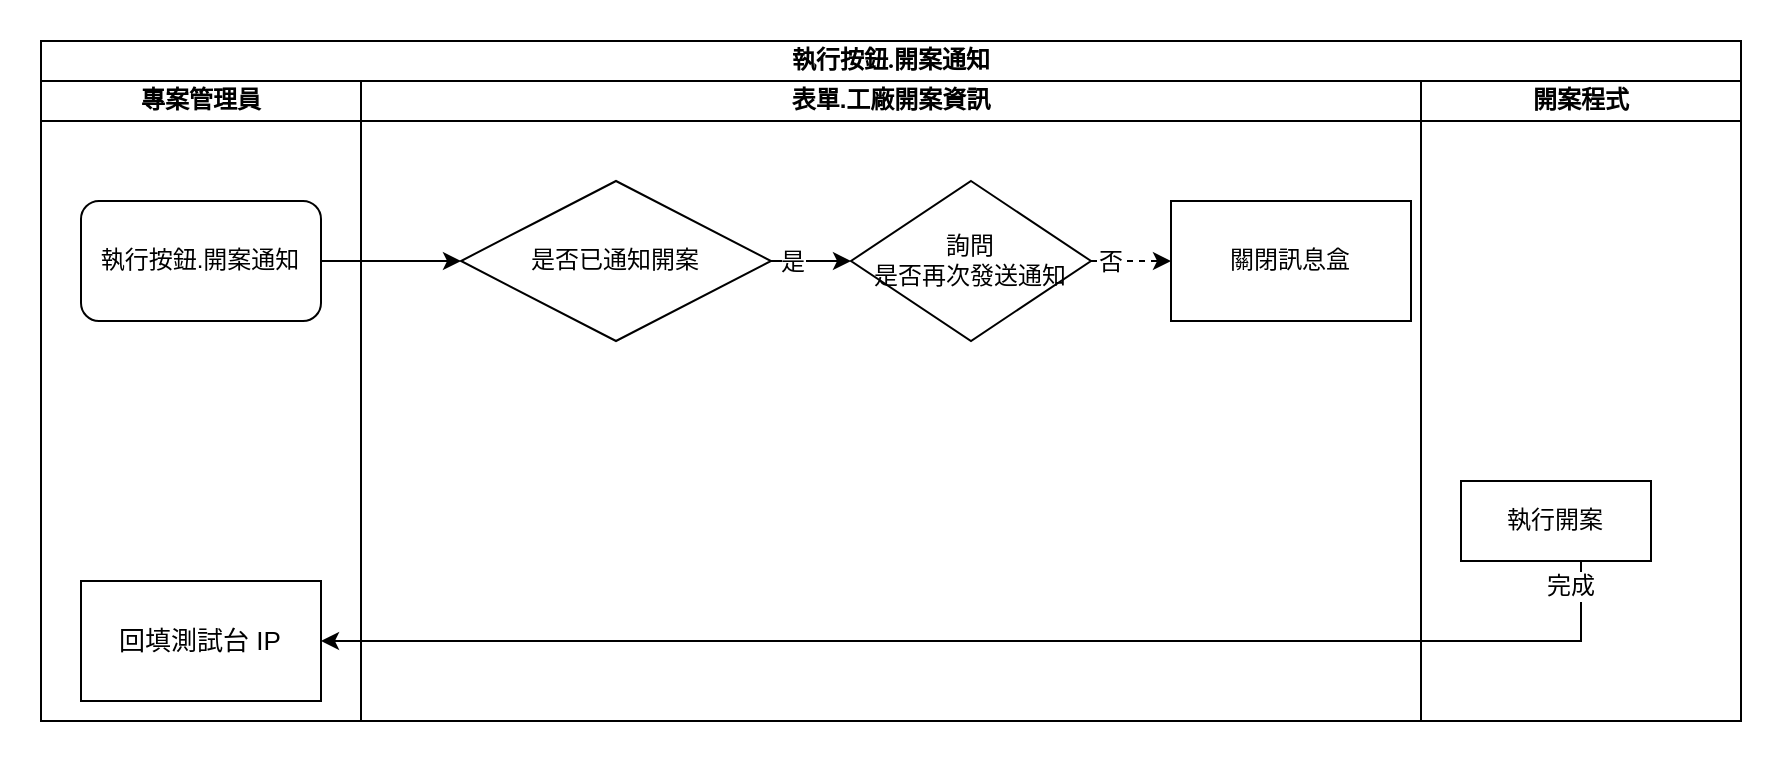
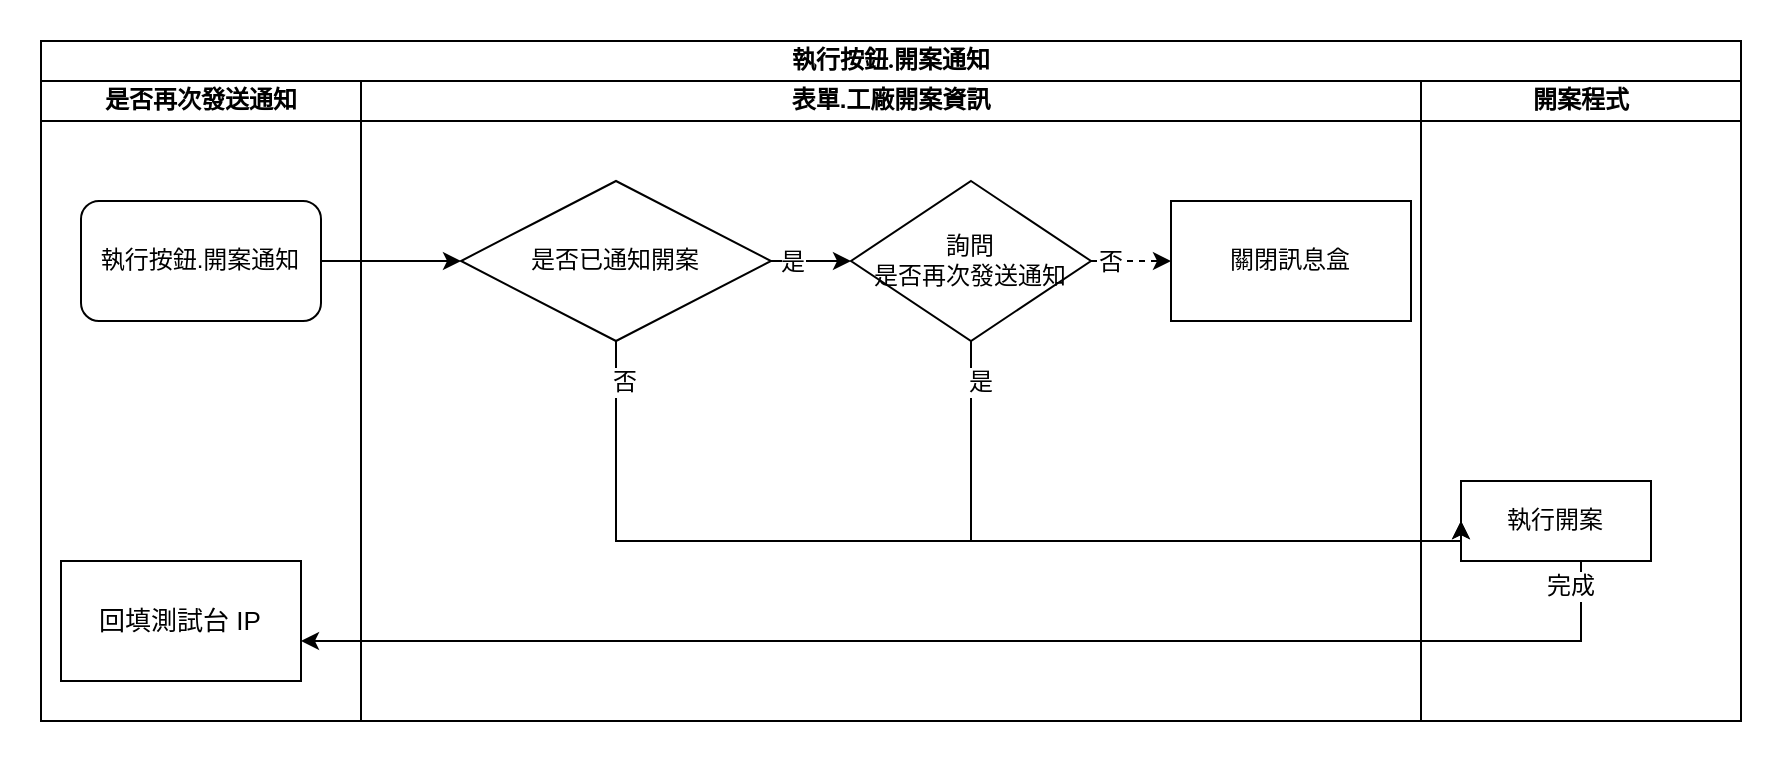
  <mxCell id="0" />
  <mxCell id="1" parent="0" />
  <mxCell id="2" value="&lt;font style=&quot;font-size: 12px&quot;&gt;執行按鈕.開案通知&lt;/font&gt;" style="swimlane;html=1;childLayout=stackLayout;startSize=20;rounded=0;shadow=0;labelBackgroundColor=none;strokeWidth=1;fontFamily=Verdana;fontSize=8;align=center;" parent="1" vertex="1"><mxGeometry x="20" y="20" width="850" height="340" as="geometry" /></mxCell>
- <mxCell id="3" value="專案管理員" style="swimlane;html=1;startSize=20;" parent="2" vertex="1"><mxGeometry y="20" width="160" height="320" as="geometry" /></mxCell>
+ <mxCell id="3" value="是否再次發送通知" style="swimlane;html=1;startSize=20;" parent="2" vertex="1"><mxGeometry y="20" width="160" height="320" as="geometry" /></mxCell>
  <mxCell id="4" value="執行按鈕.開案通知" style="rounded=1;whiteSpace=wrap;html=1;" parent="3" vertex="1"><mxGeometry x="20" y="60" width="120" height="60" as="geometry" /></mxCell>
- <mxCell id="5" value="&lt;span style=&quot;font-family: &amp;#34;arial&amp;#34; ; font-size: 13px ; text-align: right ; background-color: rgb(255 , 255 , 255)&quot;&gt;回填測試台 IP&lt;/span&gt;" style="whiteSpace=wrap;html=1;rounded=1;arcSize=0;" vertex="1" parent="3"><mxGeometry x="20" y="250" width="120" height="60" as="geometry" /></mxCell>
+ <mxCell id="5" value="&lt;span style=&quot;font-family: &amp;#34;arial&amp;#34; ; font-size: 13px ; text-align: right ; background-color: rgb(255 , 255 , 255)&quot;&gt;回填測試台 IP&lt;/span&gt;" style="whiteSpace=wrap;html=1;rounded=1;arcSize=0;" vertex="1" parent="3"><mxGeometry x="10" y="240" width="120" height="60" as="geometry" /></mxCell>
  <mxCell id="6" style="edgeStyle=orthogonalEdgeStyle;rounded=1;html=1;labelBackgroundColor=none;startArrow=none;startFill=0;startSize=5;endArrow=classicThin;endFill=1;endSize=5;jettySize=auto;orthogonalLoop=1;strokeWidth=1;fontFamily=Verdana;fontSize=8" parent="2" edge="1"><mxGeometry relative="1" as="geometry"><mxPoint x="440" y="290" as="sourcePoint" /></mxGeometry></mxCell>
  <mxCell id="7" style="edgeStyle=orthogonalEdgeStyle;rounded=1;html=1;labelBackgroundColor=none;startArrow=none;startFill=0;startSize=5;endArrow=classicThin;endFill=1;endSize=5;jettySize=auto;orthogonalLoop=1;strokeWidth=1;fontFamily=Verdana;fontSize=8" parent="2" edge="1"><mxGeometry relative="1" as="geometry"><mxPoint x="600" y="690" as="sourcePoint" /></mxGeometry></mxCell>
  <mxCell id="8" style="edgeStyle=orthogonalEdgeStyle;rounded=1;html=1;labelBackgroundColor=none;startArrow=none;startFill=0;startSize=5;endArrow=classicThin;endFill=1;endSize=5;jettySize=auto;orthogonalLoop=1;strokeWidth=1;fontFamily=Verdana;fontSize=8" parent="2" edge="1"><mxGeometry relative="1" as="geometry"><mxPoint x="770" y="690" as="sourcePoint" /></mxGeometry></mxCell>
  <mxCell id="9" style="edgeStyle=orthogonalEdgeStyle;rounded=1;html=1;labelBackgroundColor=none;startArrow=none;startFill=0;startSize=5;endArrow=classicThin;endFill=1;endSize=5;jettySize=auto;orthogonalLoop=1;strokeWidth=1;fontFamily=Verdana;fontSize=8" parent="2" edge="1"><mxGeometry relative="1" as="geometry"><mxPoint x="610" y="450" as="sourcePoint" /></mxGeometry></mxCell>
  <mxCell id="10" style="edgeStyle=orthogonalEdgeStyle;rounded=1;html=1;labelBackgroundColor=none;startArrow=none;startFill=0;startSize=5;endArrow=classicThin;endFill=1;endSize=5;jettySize=auto;orthogonalLoop=1;strokeWidth=1;fontFamily=Verdana;fontSize=8" parent="2" edge="1"><mxGeometry relative="1" as="geometry"><Array as="points"><mxPoint x="660" y="610" /><mxPoint x="660" y="550" /><mxPoint x="400" y="550" /></Array><mxPoint x="400" y="580" as="targetPoint" /></mxGeometry></mxCell>
  <mxCell id="11" style="edgeStyle=orthogonalEdgeStyle;rounded=1;html=1;labelBackgroundColor=none;startArrow=none;startFill=0;startSize=5;endArrow=classicThin;endFill=1;endSize=5;jettySize=auto;orthogonalLoop=1;strokeColor=#000000;strokeWidth=1;fontFamily=Verdana;fontSize=8;fontColor=#000000;" parent="2" edge="1"><mxGeometry relative="1" as="geometry"><mxPoint x="610" y="610" as="targetPoint" /></mxGeometry></mxCell>
  <mxCell id="12" style="edgeStyle=orthogonalEdgeStyle;rounded=1;html=1;labelBackgroundColor=none;startArrow=none;startFill=0;startSize=5;endArrow=classicThin;endFill=1;endSize=5;jettySize=auto;orthogonalLoop=1;strokeWidth=1;fontFamily=Verdana;fontSize=8" parent="2" edge="1"><mxGeometry relative="1" as="geometry"><mxPoint x="450" y="610" as="sourcePoint" /></mxGeometry></mxCell>
  <mxCell id="13" value="" style="edgeStyle=orthogonalEdgeStyle;rounded=0;orthogonalLoop=1;jettySize=auto;html=1;" parent="2" source="4" target="19" edge="1"><mxGeometry relative="1" as="geometry" /></mxCell>
  <mxCell id="14" value="表單.工廠開案資訊" style="swimlane;html=1;startSize=20;" parent="2" vertex="1"><mxGeometry x="160" y="20" width="530" height="320" as="geometry" /></mxCell>
  <mxCell id="15" value="" style="edgeStyle=orthogonalEdgeStyle;rounded=0;orthogonalLoop=1;jettySize=auto;html=1;entryX=0;entryY=0.5;entryDx=0;entryDy=0;" parent="14" source="19" target="20" edge="1"><mxGeometry relative="1" as="geometry"><mxPoint x="280" y="90" as="targetPoint" /></mxGeometry></mxCell>
  <mxCell id="16" value="&lt;font style=&quot;font-size: 12px&quot;&gt;是&lt;/font&gt;" style="edgeLabel;html=1;align=center;verticalAlign=middle;resizable=0;points=[];fontSize=12;" parent="15" vertex="1" connectable="0"><mxGeometry x="0.292" y="1" relative="1" as="geometry"><mxPoint x="-15.83" y="1" as="offset" /></mxGeometry></mxCell>
  <mxCell id="17" value="" style="edgeStyle=orthogonalEdgeStyle;rounded=0;orthogonalLoop=1;jettySize=auto;html=1;fontSize=12;dashed=1;" parent="14" source="20" target="21" edge="1"><mxGeometry relative="1" as="geometry" /></mxCell>
  <mxCell id="18" value="否" style="edgeLabel;html=1;align=center;verticalAlign=middle;resizable=0;points=[];fontSize=12;" parent="17" vertex="1" connectable="0"><mxGeometry x="-0.189" relative="1" as="geometry"><mxPoint x="-6.19" as="offset" /></mxGeometry></mxCell>
  <mxCell id="19" value="是否已通知開案" style="rhombus;whiteSpace=wrap;html=1;rounded=1;arcSize=0;" parent="14" vertex="1"><mxGeometry x="50" y="50" width="155" height="80" as="geometry" /></mxCell>
  <mxCell id="20" value="詢問&lt;br&gt;是否再次發送通知" style="rhombus;whiteSpace=wrap;html=1;fontSize=12;" parent="14" vertex="1"><mxGeometry x="245" y="50" width="120" height="80" as="geometry" /></mxCell>
  <mxCell id="21" value="關閉訊息盒" style="whiteSpace=wrap;html=1;" parent="14" vertex="1"><mxGeometry x="405" y="60" width="120" height="60" as="geometry" /></mxCell>
  <mxCell id="22" value="開案程式" style="swimlane;html=1;startSize=20;" parent="2" vertex="1"><mxGeometry x="690" y="20" width="160" height="320" as="geometry" /></mxCell>
  <mxCell id="23" value="執行開案" style="rounded=1;whiteSpace=wrap;html=1;arcSize=0;" parent="22" vertex="1"><mxGeometry x="20" y="200" width="95" height="40" as="geometry" /></mxCell>
+ <mxCell id="24" value="" style="edgeStyle=orthogonalEdgeStyle;rounded=0;orthogonalLoop=1;jettySize=auto;html=1;fontSize=12;entryX=0;entryY=0.5;entryDx=0;entryDy=0;" parent="2" source="20" target="23" edge="1"><mxGeometry relative="1" as="geometry"><mxPoint x="465" y="240" as="targetPoint" /><Array as="points"><mxPoint x="465" y="250" /></Array></mxGeometry></mxCell>
+ <mxCell id="25" value="是" style="edgeLabel;html=1;align=center;verticalAlign=middle;resizable=0;points=[];fontSize=12;" parent="24" vertex="1" connectable="0"><mxGeometry x="-0.281" y="2" relative="1" as="geometry"><mxPoint x="-24" y="-78" as="offset" /></mxGeometry></mxCell>
+ <mxCell id="26" value="" style="edgeStyle=orthogonalEdgeStyle;rounded=0;orthogonalLoop=1;jettySize=auto;html=1;fontSize=12;entryX=0;entryY=0.5;entryDx=0;entryDy=0;exitX=0.5;exitY=1;exitDx=0;exitDy=0;" parent="2" source="19" target="23" edge="1"><mxGeometry relative="1" as="geometry"><mxPoint x="405" y="270" as="targetPoint" /><Array as="points"><mxPoint x="288" y="250" /></Array></mxGeometry></mxCell>
+ <mxCell id="27" value="否" style="edgeLabel;html=1;align=center;verticalAlign=middle;resizable=0;points=[];fontSize=12;" parent="26" vertex="1" connectable="0"><mxGeometry x="-0.321" y="2" relative="1" as="geometry"><mxPoint x="-77" y="-78" as="offset" /></mxGeometry></mxCell>
  <mxCell id="28" value="" style="edgeStyle=orthogonalEdgeStyle;rounded=0;orthogonalLoop=1;jettySize=auto;html=1;exitX=0.5;exitY=1;exitDx=0;exitDy=0;" edge="1" parent="2" source="23" target="5"><mxGeometry relative="1" as="geometry"><Array as="points"><mxPoint x="770" y="300" /></Array></mxGeometry></mxCell>
  <mxCell id="29" value="完成" style="edgeLabel;html=1;align=center;verticalAlign=middle;resizable=0;points=[];fontSize=12;" vertex="1" connectable="0" parent="28"><mxGeometry x="-0.939" y="-3" relative="1" as="geometry"><mxPoint x="-3" y="4" as="offset" /></mxGeometry></mxCell>
